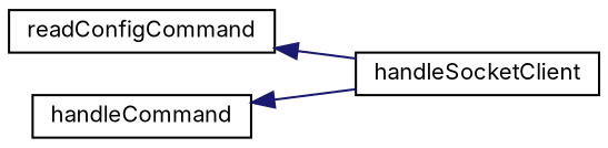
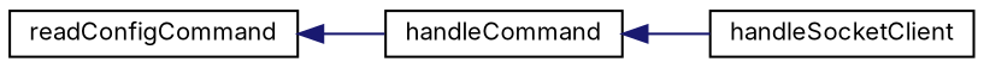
  digraph {
    fontname=Inter
    rankdir=LR
    node [color=black fillcolor=white fontname=Inter fontsize=10 shape=record style=filled]
    edge [color=midnightblue dir=back fontname=Inter fontsize=10 labelfontname=Helvetica labelfontsize=10 style=solid]
    n1 [height=0.2 label=readConfigCommand width=0.4]
    n2 [height=0.2 label=handleCommand width=0.4]
    n3 [height=0.2 label=handleSocketClient width=0.4]
-   n1 -> n3
+   n1 -> n2
    n2 -> n3
  }
